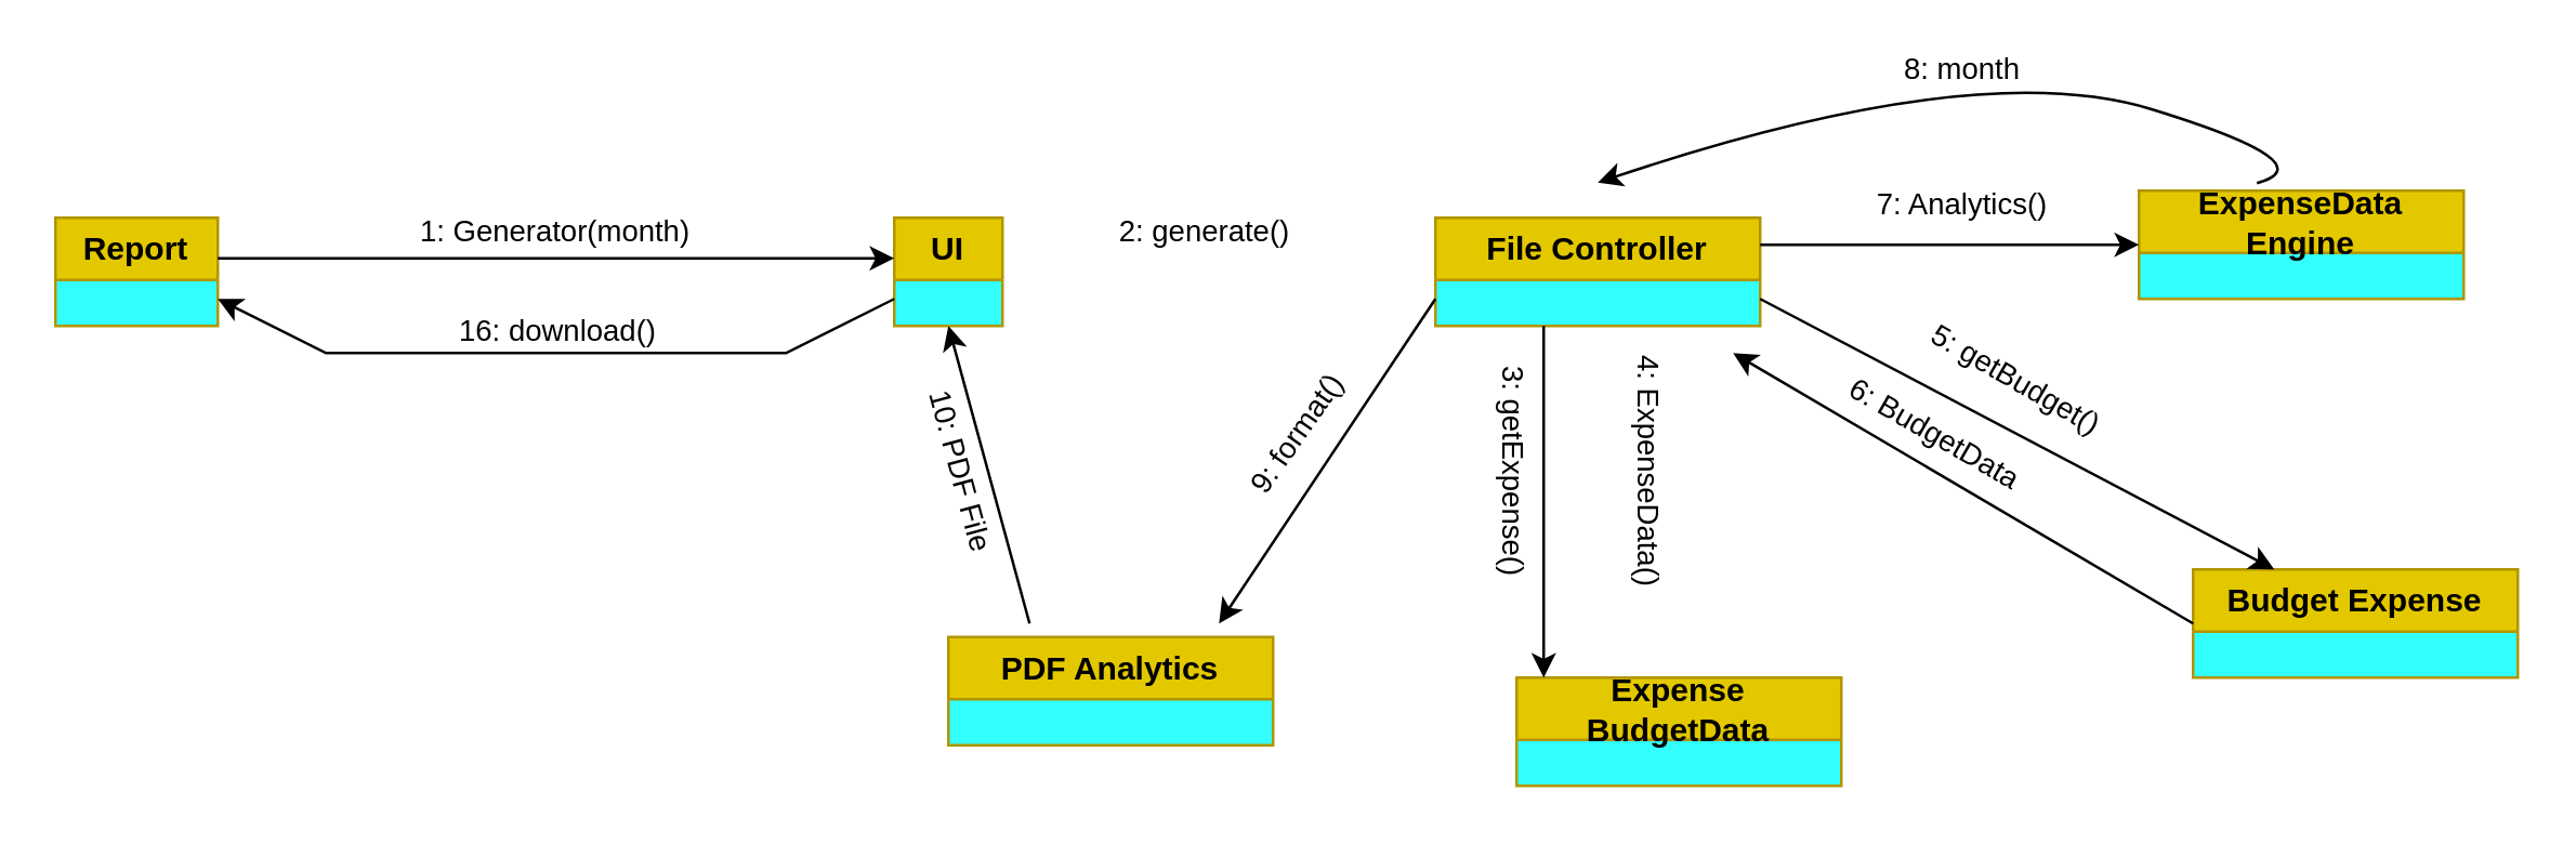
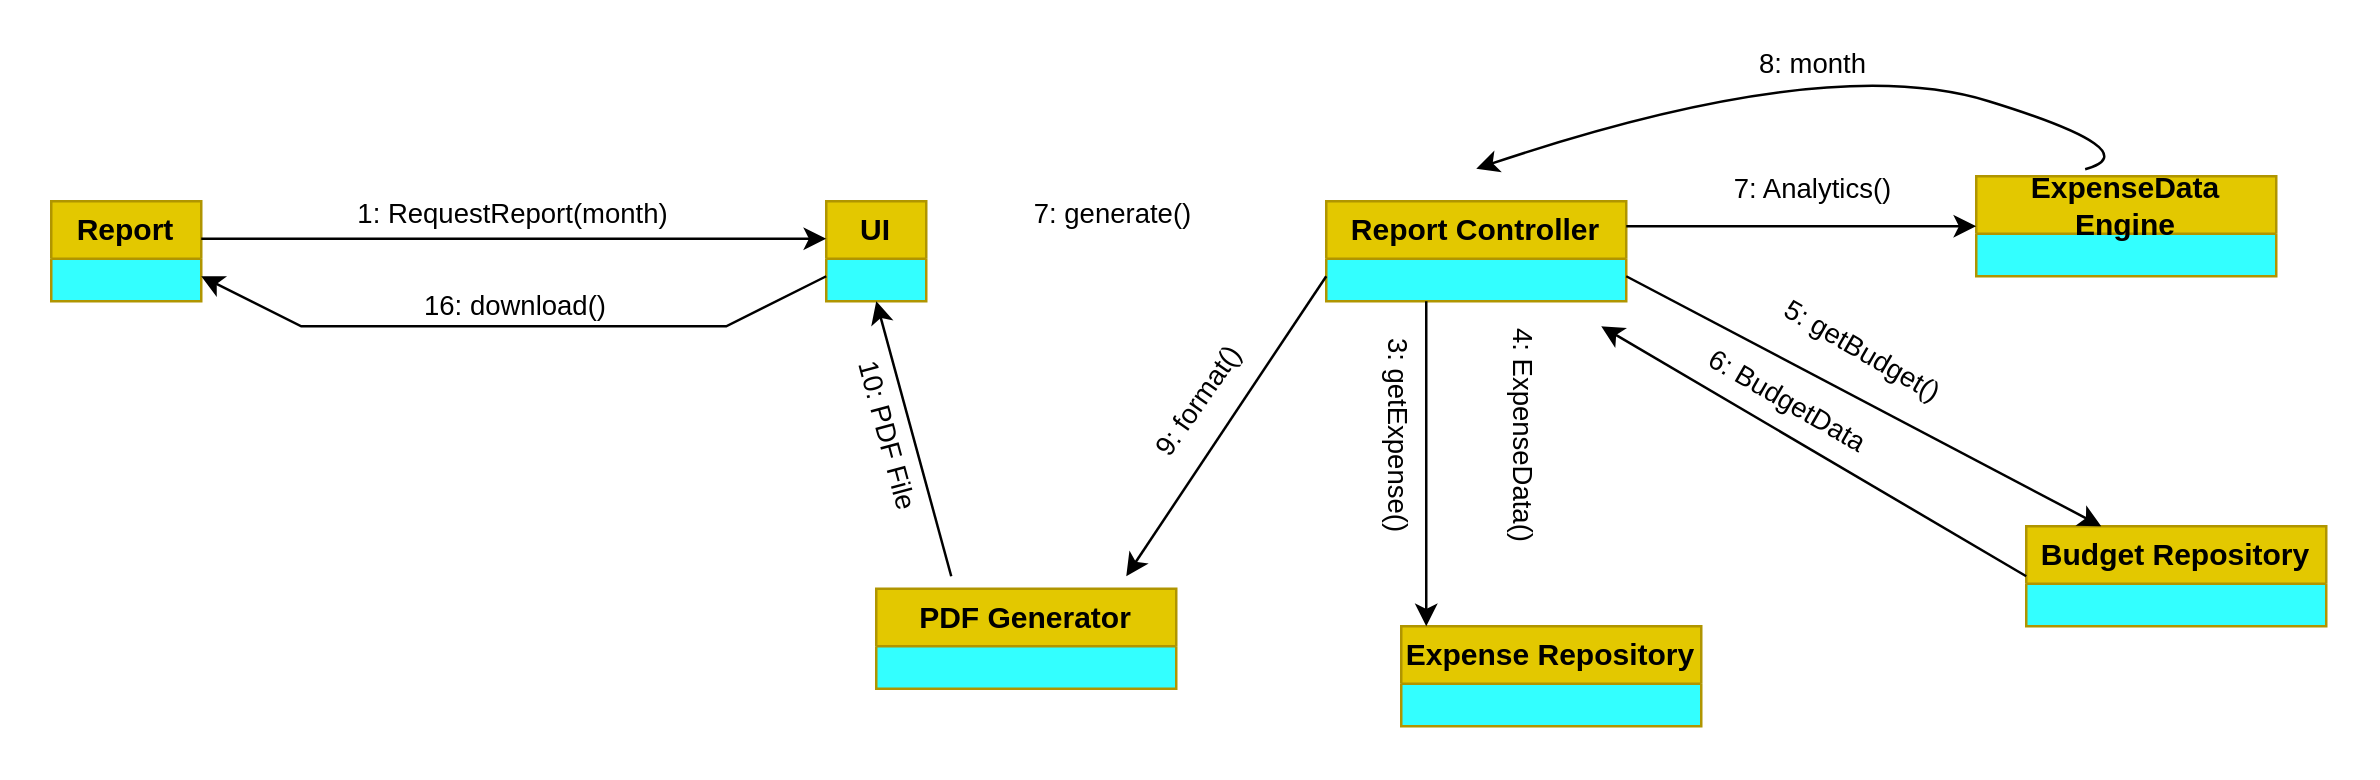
  <mxCell id="0" />
  <mxCell id="1" parent="0" />
  <mxCell id="2" value="Report" style="swimlane;whiteSpace=wrap;html=1;fillColor=#e3c800;fontColor=#000000;strokeColor=#B09500;fillStyle=solid;rounded=0;labelBackgroundColor=none;swimlaneFillColor=light-dark(#33FFFF,#662B2B);" vertex="1" parent="1"><mxGeometry x="20" y="80" width="60" height="40" as="geometry" /></mxCell>
  <mxCell id="3" value="UI" style="swimlane;whiteSpace=wrap;html=1;fillColor=#e3c800;fontColor=#000000;strokeColor=#B09500;fillStyle=solid;rounded=0;labelBackgroundColor=none;swimlaneFillColor=light-dark(#33FFFF,#662B2B);" vertex="1" parent="1"><mxGeometry x="330" y="80" width="40" height="40" as="geometry" /></mxCell>
- <mxCell id="4" value="File Controller" style="swimlane;whiteSpace=wrap;html=1;fillColor=#e3c800;fontColor=#000000;strokeColor=#B09500;fillStyle=solid;rounded=0;labelBackgroundColor=none;swimlaneFillColor=light-dark(#33FFFF,#662B2B);" vertex="1" parent="1"><mxGeometry x="530" y="80" width="120" height="40" as="geometry" /></mxCell>
+ <mxCell id="4" value="Report Controller" style="swimlane;whiteSpace=wrap;html=1;fillColor=#e3c800;fontColor=#000000;strokeColor=#B09500;fillStyle=solid;rounded=0;labelBackgroundColor=none;swimlaneFillColor=light-dark(#33FFFF,#662B2B);" vertex="1" parent="1"><mxGeometry x="530" y="80" width="120" height="40" as="geometry" /></mxCell>
  <mxCell id="5" value="ExpenseData Engine" style="swimlane;whiteSpace=wrap;html=1;fillColor=#e3c800;fontColor=#000000;strokeColor=#B09500;fillStyle=solid;rounded=0;labelBackgroundColor=none;swimlaneFillColor=light-dark(#33FFFF,#662B2B);startSize=23;" vertex="1" parent="1"><mxGeometry x="790" y="70" width="120" height="40" as="geometry" /></mxCell>
- <mxCell id="6" value="Budget Expense" style="swimlane;whiteSpace=wrap;html=1;fillColor=#e3c800;fontColor=#000000;strokeColor=#B09500;fillStyle=solid;rounded=0;labelBackgroundColor=none;swimlaneFillColor=light-dark(#33FFFF,#662B2B);" vertex="1" parent="1"><mxGeometry x="810" y="210" width="120" height="40" as="geometry" /></mxCell>
- <mxCell id="7" value="Expense BudgetData" style="swimlane;whiteSpace=wrap;html=1;fillColor=#e3c800;fontColor=#000000;strokeColor=#B09500;fillStyle=solid;rounded=0;labelBackgroundColor=none;swimlaneFillColor=light-dark(#33FFFF,#662B2B);" vertex="1" parent="1"><mxGeometry x="560" y="250" width="120" height="40" as="geometry" /></mxCell>
- <mxCell id="8" value="PDF Analytics" style="swimlane;whiteSpace=wrap;html=1;fillColor=#e3c800;fontColor=#000000;strokeColor=#B09500;fillStyle=solid;rounded=0;labelBackgroundColor=none;swimlaneFillColor=light-dark(#33FFFF,#662B2B);" vertex="1" parent="1"><mxGeometry x="350" y="235" width="120" height="40" as="geometry" /></mxCell>
+ <mxCell id="6" value="Budget Repository" style="swimlane;whiteSpace=wrap;html=1;fillColor=#e3c800;fontColor=#000000;strokeColor=#B09500;fillStyle=solid;rounded=0;labelBackgroundColor=none;swimlaneFillColor=light-dark(#33FFFF,#662B2B);" vertex="1" parent="1"><mxGeometry x="810" y="210" width="120" height="40" as="geometry" /></mxCell>
+ <mxCell id="7" value="Expense Repository" style="swimlane;whiteSpace=wrap;html=1;fillColor=#e3c800;fontColor=#000000;strokeColor=#B09500;fillStyle=solid;rounded=0;labelBackgroundColor=none;swimlaneFillColor=light-dark(#33FFFF,#662B2B);" vertex="1" parent="1"><mxGeometry x="560" y="250" width="120" height="40" as="geometry" /></mxCell>
+ <mxCell id="8" value="PDF Generator" style="swimlane;whiteSpace=wrap;html=1;fillColor=#e3c800;fontColor=#000000;strokeColor=#B09500;fillStyle=solid;rounded=0;labelBackgroundColor=none;swimlaneFillColor=light-dark(#33FFFF,#662B2B);" vertex="1" parent="1"><mxGeometry x="350" y="235" width="120" height="40" as="geometry" /></mxCell>
  <mxCell id="9" value="" style="endArrow=classic;html=1;rounded=0;exitX=1;exitY=0.5;exitDx=0;exitDy=0;entryX=0;entryY=0.5;entryDx=0;entryDy=0;" edge="1" parent="1"><mxGeometry width="50" height="50" relative="1" as="geometry"><mxPoint x="80" y="95" as="sourcePoint" /><mxPoint x="330" y="95" as="targetPoint" /></mxGeometry></mxCell>
- <mxCell id="10" value="1: Generator(month)" style="text;html=1;align=center;verticalAlign=middle;whiteSpace=wrap;rounded=0;fontSize=11;" vertex="1" parent="1"><mxGeometry x="90" y="80" width="230" height="10" as="geometry" /></mxCell>
+ <mxCell id="10" value="1: RequestReport(month)" style="text;html=1;align=center;verticalAlign=middle;whiteSpace=wrap;rounded=0;fontSize=11;" vertex="1" parent="1"><mxGeometry x="90" y="80" width="230" height="10" as="geometry" /></mxCell>
  <mxCell id="11" value="" style="endArrow=classic;html=1;rounded=0;entryX=1;entryY=0.75;entryDx=0;entryDy=0;" edge="1" parent="1" target="2"><mxGeometry width="50" height="50" relative="1" as="geometry"><mxPoint x="330" y="110" as="sourcePoint" /><mxPoint x="340" y="110" as="targetPoint" /><Array as="points"><mxPoint x="290" y="130" /><mxPoint x="120" y="130" /></Array></mxGeometry></mxCell>
  <mxCell id="12" value="16: download()" style="text;html=1;align=center;verticalAlign=middle;whiteSpace=wrap;rounded=0;fontSize=11;" vertex="1" parent="1"><mxGeometry x="91" y="114" width="230" height="16" as="geometry" /></mxCell>
- <mxCell id="13" value="2: generate()" style="text;html=1;align=center;verticalAlign=middle;whiteSpace=wrap;rounded=0;fontSize=11;" vertex="1" parent="1"><mxGeometry x="330" y="80" width="230" height="10" as="geometry" /></mxCell>
+ <mxCell id="13" value="7: generate()" style="text;html=1;align=center;verticalAlign=middle;whiteSpace=wrap;rounded=0;fontSize=11;" vertex="1" parent="1"><mxGeometry x="330" y="80" width="230" height="10" as="geometry" /></mxCell>
  <mxCell id="14" value="" style="endArrow=classic;html=1;rounded=0;exitX=0.5;exitY=1;exitDx=0;exitDy=0;entryX=0.25;entryY=0;entryDx=0;entryDy=0;" edge="1" parent="1"><mxGeometry width="50" height="50" relative="1" as="geometry"><mxPoint x="570" y="120" as="sourcePoint" /><mxPoint x="570" y="250" as="targetPoint" /></mxGeometry></mxCell>
  <mxCell id="15" value="3: getExpense()" style="text;html=1;align=center;verticalAlign=middle;whiteSpace=wrap;rounded=0;fontSize=11;rotation=90;" vertex="1" parent="1"><mxGeometry x="514" y="169" width="90" height="10" as="geometry" /></mxCell>
  <mxCell id="16" value="" style="endArrow=classic;html=1;rounded=0;exitX=1;exitY=0.75;exitDx=0;exitDy=0;entryX=0.25;entryY=0;entryDx=0;entryDy=0;" edge="1" parent="1"><mxGeometry width="50" height="50" relative="1" as="geometry"><mxPoint x="650" y="110" as="sourcePoint" /><mxPoint x="840" y="210" as="targetPoint" /></mxGeometry></mxCell>
  <mxCell id="17" value="5: getBudget()" style="text;html=1;align=center;verticalAlign=middle;whiteSpace=wrap;rounded=0;fontSize=11;rotation=30;" vertex="1" parent="1"><mxGeometry x="695" y="135" width="100" height="10" as="geometry" /></mxCell>
  <mxCell id="18" value="" style="endArrow=classic;html=1;rounded=0;exitX=0;exitY=0.5;exitDx=0;exitDy=0;" edge="1" parent="1" source="6"><mxGeometry width="50" height="50" relative="1" as="geometry"><mxPoint x="620" y="120" as="sourcePoint" /><mxPoint x="640" y="130" as="targetPoint" /></mxGeometry></mxCell>
  <mxCell id="19" value="6: BudgetData" style="text;html=1;align=center;verticalAlign=middle;whiteSpace=wrap;rounded=0;fontSize=11;rotation=30;" vertex="1" parent="1"><mxGeometry x="665" y="155" width="100" height="10" as="geometry" /></mxCell>
  <mxCell id="20" value="" style="endArrow=classic;html=1;rounded=0;exitX=1;exitY=0.5;exitDx=0;exitDy=0;" edge="1" parent="1"><mxGeometry width="50" height="50" relative="1" as="geometry"><mxPoint x="650" y="90" as="sourcePoint" /><mxPoint x="790" y="90" as="targetPoint" /></mxGeometry></mxCell>
  <mxCell id="21" value="7: Analytics()" style="text;html=1;align=center;verticalAlign=middle;whiteSpace=wrap;rounded=0;fontSize=11;" vertex="1" parent="1"><mxGeometry x="610" y="70" width="230" height="10" as="geometry" /></mxCell>
  <mxCell id="22" value="" style="curved=1;endArrow=classic;html=1;rounded=0;exitX=0.972;exitY=-0.28;exitDx=0;exitDy=0;exitPerimeter=0;" edge="1" parent="1" source="21"><mxGeometry width="50" height="50" relative="1" as="geometry"><mxPoint x="810" y="60" as="sourcePoint" /><mxPoint x="590" y="67" as="targetPoint" /><Array as="points"><mxPoint x="860" y="60" /><mxPoint x="730" y="20" /></Array></mxGeometry></mxCell>
  <mxCell id="23" value="8: month" style="text;html=1;align=center;verticalAlign=middle;whiteSpace=wrap;rounded=0;fontSize=11;" vertex="1" parent="1"><mxGeometry x="610" y="20" width="230" height="10" as="geometry" /></mxCell>
  <mxCell id="24" value="" style="endArrow=classic;html=1;rounded=0;exitX=0;exitY=0.75;exitDx=0;exitDy=0;" edge="1" parent="1" source="4"><mxGeometry width="50" height="50" relative="1" as="geometry"><mxPoint x="450" y="130" as="sourcePoint" /><mxPoint x="450" y="230" as="targetPoint" /></mxGeometry></mxCell>
  <mxCell id="25" value="9: format()" style="text;html=1;align=center;verticalAlign=middle;whiteSpace=wrap;rounded=0;fontSize=11;rotation=-55;" vertex="1" parent="1"><mxGeometry x="424" y="155" width="110" height="10" as="geometry" /></mxCell>
  <mxCell id="26" value="" style="endArrow=classic;html=1;rounded=0;entryX=0.5;entryY=1;entryDx=0;entryDy=0;" edge="1" parent="1" target="3"><mxGeometry width="50" height="50" relative="1" as="geometry"><mxPoint x="380" y="230" as="sourcePoint" /><mxPoint x="240" y="250" as="targetPoint" /></mxGeometry></mxCell>
  <mxCell id="27" value="10: PDF File" style="text;html=1;align=center;verticalAlign=middle;whiteSpace=wrap;rounded=0;fontSize=11;rotation=75;" vertex="1" parent="1"><mxGeometry x="320" y="169" width="70" height="10" as="geometry" /></mxCell>
  <mxCell id="28" value="4: ExpenseData()" style="text;html=1;align=center;verticalAlign=middle;whiteSpace=wrap;rounded=0;fontSize=11;rotation=90;" vertex="1" parent="1"><mxGeometry x="564" y="169" width="90" height="10" as="geometry" /></mxCell>
